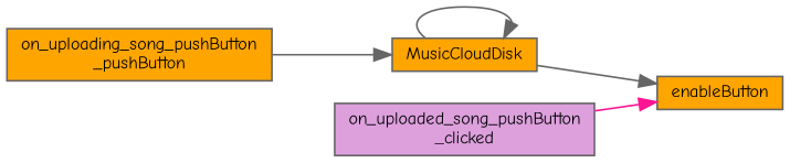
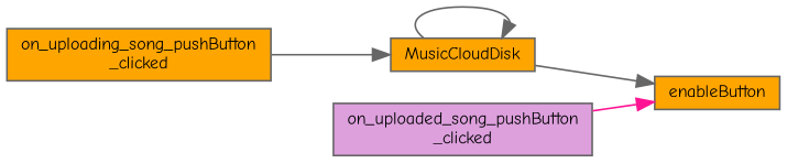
  digraph {
    fontname="Comic Neue"
    rankdir=RL
    node [color=grey40 fillcolor=orange fontname="Comic Neue" fontsize=10 shape=box style=filled]
    edge [color=gray40 dir=back fontname="Comic Neue" fontsize=10 labelfontname=Helvetica labelfontsize=10 style=solid]
    n1 [color=gray40 fontcolor=black height=0.2 label=enableButton width=0.4]
    n2 [height=0.2 label=MusicCloudDisk width=0.4]
    n3 [fillcolor=plum height=0.2 label="on_uploaded_song_pushButton\l_clicked" width=0.4]
-   n4 [height=0.2 label="on_uploading_song_pushButton\l_pushButton" width=0.4]
+   n4 [height=0.2 label="on_uploading_song_pushButton\l_clicked" width=0.4]
    n1 -> n2
    n1 -> n3 [color=deeppink]
    n2 -> n2
    n2 -> n4
  }
